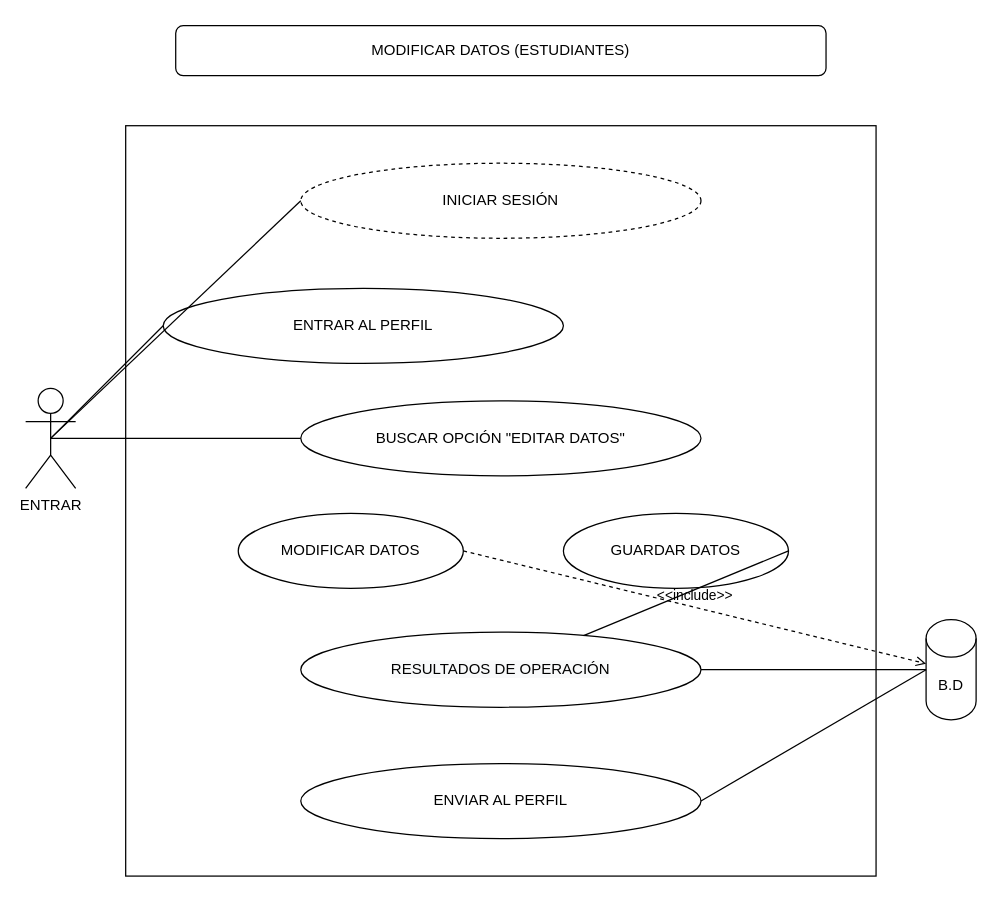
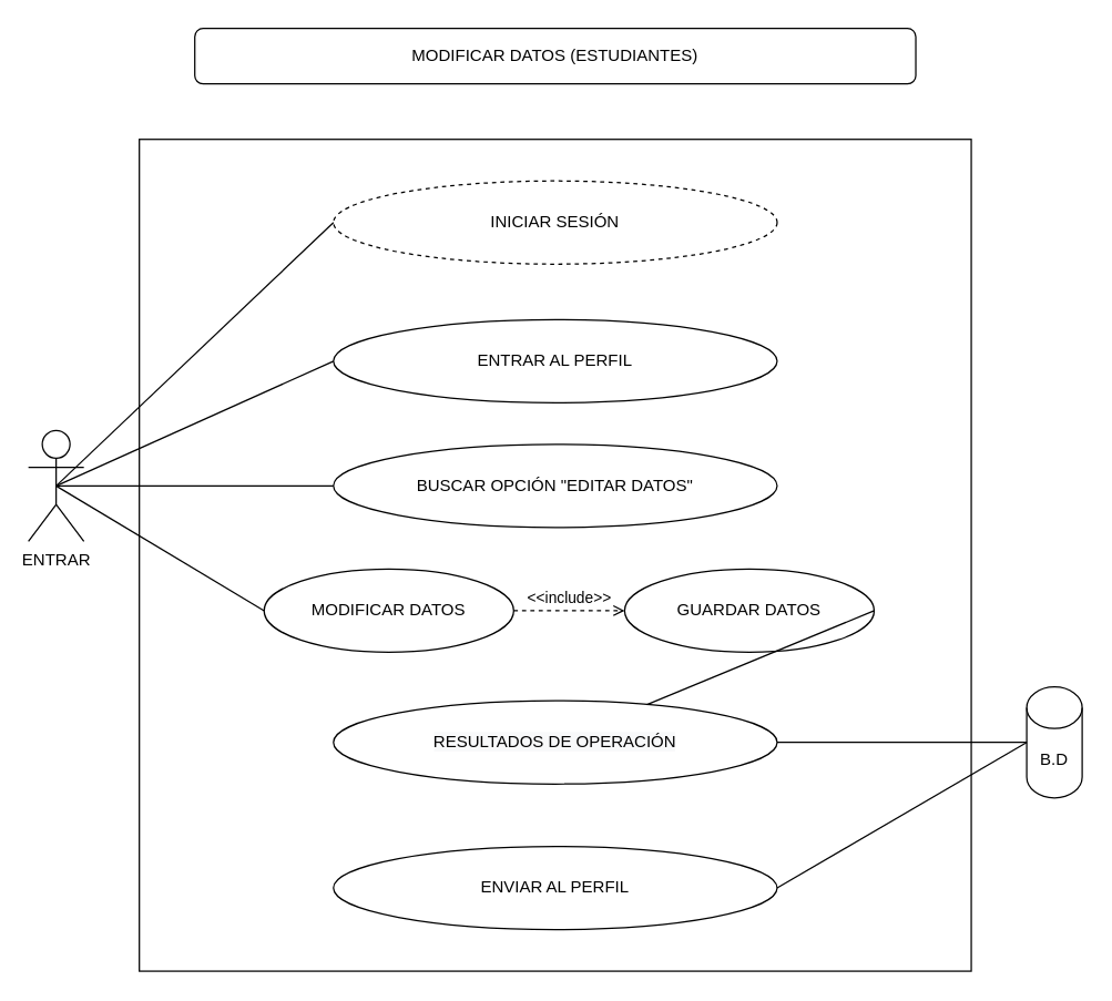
  <mxCell id="0" />
  <mxCell id="1" parent="0" />
  <mxCell id="2" value="" style="rounded=0;whiteSpace=wrap;html=1;" parent="1" vertex="1"><mxGeometry x="100" y="100" width="600" height="600" as="geometry" /></mxCell>
  <mxCell id="3" value="MODIFICAR DATOS (ESTUDIANTES)" style="rounded=1;whiteSpace=wrap;html=1;" parent="1" vertex="1"><mxGeometry x="140" y="20" width="520" height="40" as="geometry" /></mxCell>
  <mxCell id="4" value="INICIAR SESIÓN" style="ellipse;whiteSpace=wrap;html=1;dashed=1;" parent="1" vertex="1"><mxGeometry x="240" y="130" width="320" height="60" as="geometry" /></mxCell>
- <mxCell id="5" value="&lt;span&gt;ENTRAR AL PERFIL&lt;/span&gt;" style="ellipse;whiteSpace=wrap;html=1;" parent="1" vertex="1"><mxGeometry x="130" y="230" width="320" height="60" as="geometry" /></mxCell>
+ <mxCell id="5" value="&lt;span&gt;ENTRAR AL PERFIL&lt;/span&gt;" style="ellipse;whiteSpace=wrap;html=1;" parent="1" vertex="1"><mxGeometry x="240" y="230" width="320" height="60" as="geometry" /></mxCell>
  <mxCell id="6" value="&lt;span&gt;BUSCAR OPCIÓN &quot;EDITAR DATOS&quot;&lt;/span&gt;" style="ellipse;whiteSpace=wrap;html=1;" parent="1" vertex="1"><mxGeometry x="240" y="320" width="320" height="60" as="geometry" /></mxCell>
  <mxCell id="7" value="&lt;span&gt;GUARDAR DATOS&lt;/span&gt;" style="ellipse;whiteSpace=wrap;html=1;" parent="1" vertex="1"><mxGeometry x="450" y="410" width="180" height="60" as="geometry" /></mxCell>
  <mxCell id="8" value="&#10;&#10;&lt;span style=&quot;color: rgb(0, 0, 0); font-family: helvetica; font-size: 12px; font-style: normal; font-weight: 400; letter-spacing: normal; text-align: center; text-indent: 0px; text-transform: none; word-spacing: 0px; background-color: rgb(248, 249, 250); display: inline; float: none;&quot;&gt;RESULTADOS DE OPERACIÓN&lt;/span&gt;&#10;&#10;" style="ellipse;whiteSpace=wrap;html=1;" parent="1" vertex="1"><mxGeometry x="240" y="505" width="320" height="60" as="geometry" /></mxCell>
  <mxCell id="9" value="ENVIAR AL PERFIL" style="ellipse;whiteSpace=wrap;html=1;" parent="1" vertex="1"><mxGeometry x="240" y="610" width="320" height="60" as="geometry" /></mxCell>
  <mxCell id="10" value="ENTRAR" style="shape=umlActor;verticalLabelPosition=bottom;verticalAlign=top;html=1;outlineConnect=0;" parent="1" vertex="1"><mxGeometry x="20" y="310" width="40" height="80" as="geometry" /></mxCell>
  <mxCell id="11" value="B.D" style="shape=cylinder3;whiteSpace=wrap;html=1;boundedLbl=1;backgroundOutline=1;size=15;" parent="1" vertex="1"><mxGeometry x="740" y="495" width="40" height="80" as="geometry" /></mxCell>
  <mxCell id="12" value="MODIFICAR DATOS" style="ellipse;whiteSpace=wrap;html=1;" parent="1" vertex="1"><mxGeometry x="190" y="410" width="180" height="60" as="geometry" /></mxCell>
- <mxCell id="13" value="&amp;lt;&amp;lt;include&amp;gt;&amp;gt;" style="html=1;verticalAlign=bottom;labelBackgroundColor=none;endArrow=open;endFill=0;dashed=1;exitX=1;exitY=0.5;exitDx=0;exitDy=0;" parent="1" source="12" target="11" edge="1"><mxGeometry width="160" relative="1" as="geometry"><mxPoint x="310" y="420" as="sourcePoint" /><mxPoint x="470" y="420" as="targetPoint" /></mxGeometry></mxCell>
+ <mxCell id="13" value="&amp;lt;&amp;lt;include&amp;gt;&amp;gt;" style="html=1;verticalAlign=bottom;labelBackgroundColor=none;endArrow=open;endFill=0;dashed=1;exitX=1;exitY=0.5;exitDx=0;exitDy=0;entryX=0;entryY=0.5;entryDx=0;entryDy=0;" parent="1" source="12" target="7" edge="1"><mxGeometry width="160" relative="1" as="geometry"><mxPoint x="310" y="420" as="sourcePoint" /><mxPoint x="470" y="420" as="targetPoint" /></mxGeometry></mxCell>
  <mxCell id="14" value="" style="endArrow=none;html=1;entryX=0;entryY=0.5;entryDx=0;entryDy=0;exitX=0.5;exitY=0.5;exitDx=0;exitDy=0;exitPerimeter=0;" parent="1" source="10" target="4" edge="1"><mxGeometry width="50" height="50" relative="1" as="geometry"><mxPoint x="370" y="450" as="sourcePoint" /><mxPoint x="420" y="400" as="targetPoint" /></mxGeometry></mxCell>
  <mxCell id="15" value="" style="endArrow=none;html=1;entryX=0;entryY=0.5;entryDx=0;entryDy=0;exitX=0.5;exitY=0.5;exitDx=0;exitDy=0;exitPerimeter=0;" parent="1" source="10" target="5" edge="1"><mxGeometry width="50" height="50" relative="1" as="geometry"><mxPoint x="370" y="450" as="sourcePoint" /><mxPoint x="420" y="400" as="targetPoint" /></mxGeometry></mxCell>
  <mxCell id="16" value="" style="endArrow=none;html=1;entryX=0;entryY=0.5;entryDx=0;entryDy=0;exitX=0.5;exitY=0.5;exitDx=0;exitDy=0;exitPerimeter=0;" parent="1" source="10" target="6" edge="1"><mxGeometry width="50" height="50" relative="1" as="geometry"><mxPoint x="370" y="450" as="sourcePoint" /><mxPoint x="420" y="400" as="targetPoint" /></mxGeometry></mxCell>
+ <mxCell id="17" value="" style="endArrow=none;html=1;entryX=0;entryY=0.5;entryDx=0;entryDy=0;exitX=0.5;exitY=0.5;exitDx=0;exitDy=0;exitPerimeter=0;" parent="1" source="10" target="12" edge="1"><mxGeometry width="50" height="50" relative="1" as="geometry"><mxPoint x="370" y="450" as="sourcePoint" /><mxPoint x="420" y="400" as="targetPoint" /></mxGeometry></mxCell>
  <mxCell id="18" value="" style="endArrow=none;html=1;entryX=0;entryY=0.5;entryDx=0;entryDy=0;entryPerimeter=0;exitX=1;exitY=0.5;exitDx=0;exitDy=0;" parent="1" source="8" target="11" edge="1"><mxGeometry width="50" height="50" relative="1" as="geometry"><mxPoint x="370" y="450" as="sourcePoint" /><mxPoint x="420" y="400" as="targetPoint" /></mxGeometry></mxCell>
  <mxCell id="19" value="" style="endArrow=none;html=1;exitX=1;exitY=0.5;exitDx=0;exitDy=0;" parent="1" source="7" target="8" edge="1"><mxGeometry width="50" height="50" relative="1" as="geometry"><mxPoint x="370" y="450" as="sourcePoint" /><mxPoint x="420" y="400" as="targetPoint" /></mxGeometry></mxCell>
  <mxCell id="20" value="" style="endArrow=none;html=1;entryX=1;entryY=0.5;entryDx=0;entryDy=0;exitX=0;exitY=0.5;exitDx=0;exitDy=0;exitPerimeter=0;" parent="1" source="11" target="9" edge="1"><mxGeometry width="50" height="50" relative="1" as="geometry"><mxPoint x="370" y="450" as="sourcePoint" /><mxPoint x="420" y="400" as="targetPoint" /></mxGeometry></mxCell>
